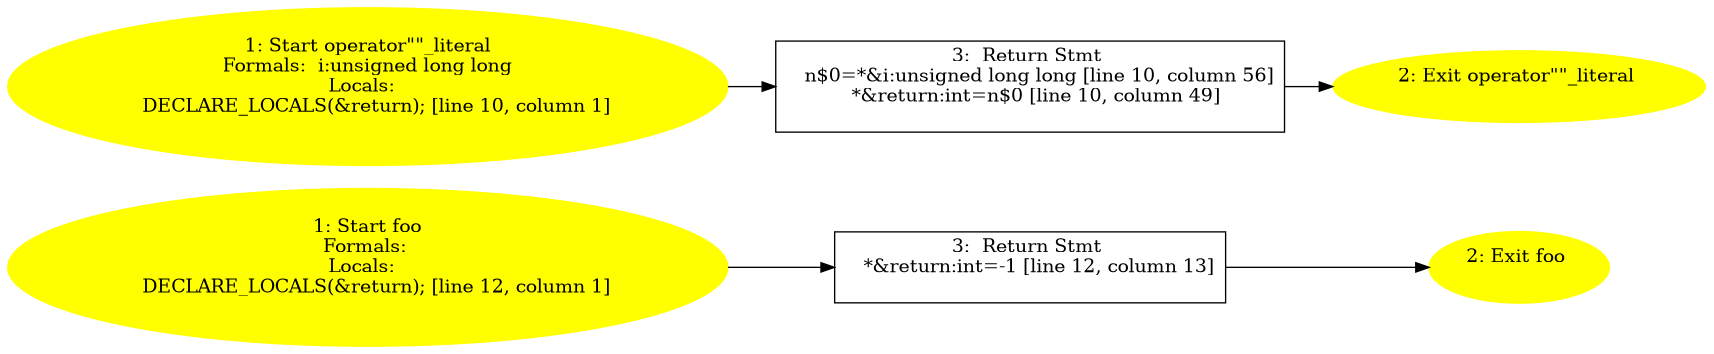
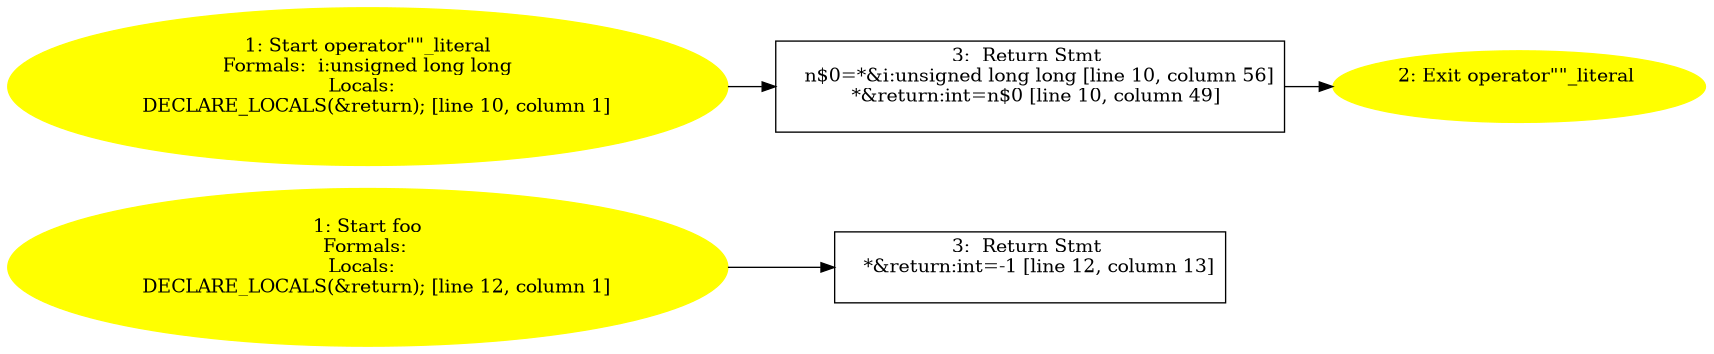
  digraph {
    rankdir=LR
    node [color=yellow style=filled]
    n1 [label="1: Start foo\nFormals: \nLocals:  \n   DECLARE_LOCALS(&return); [line 12, column 1]\n "]
    n2 [label="3:  Return Stmt \n   *&return:int=-1 [line 12, column 13]\n " shape=box color="" style=""]
-   n3 [label="2: Exit foo \n  "]
    n4 [label="1: Start operator\"\"_literal\nFormals:  i:unsigned long long\nLocals:  \n   DECLARE_LOCALS(&return); [line 10, column 1]\n "]
    n5 [label="3:  Return Stmt \n   n$0=*&i:unsigned long long [line 10, column 56]\n  *&return:int=n$0 [line 10, column 49]\n " shape=box color="" style=""]
    n6 [label="2: Exit operator\"\"_literal \n  "]
    n1 -> n2
-   n2 -> n3
    n4 -> n5
    n5 -> n6
  }
